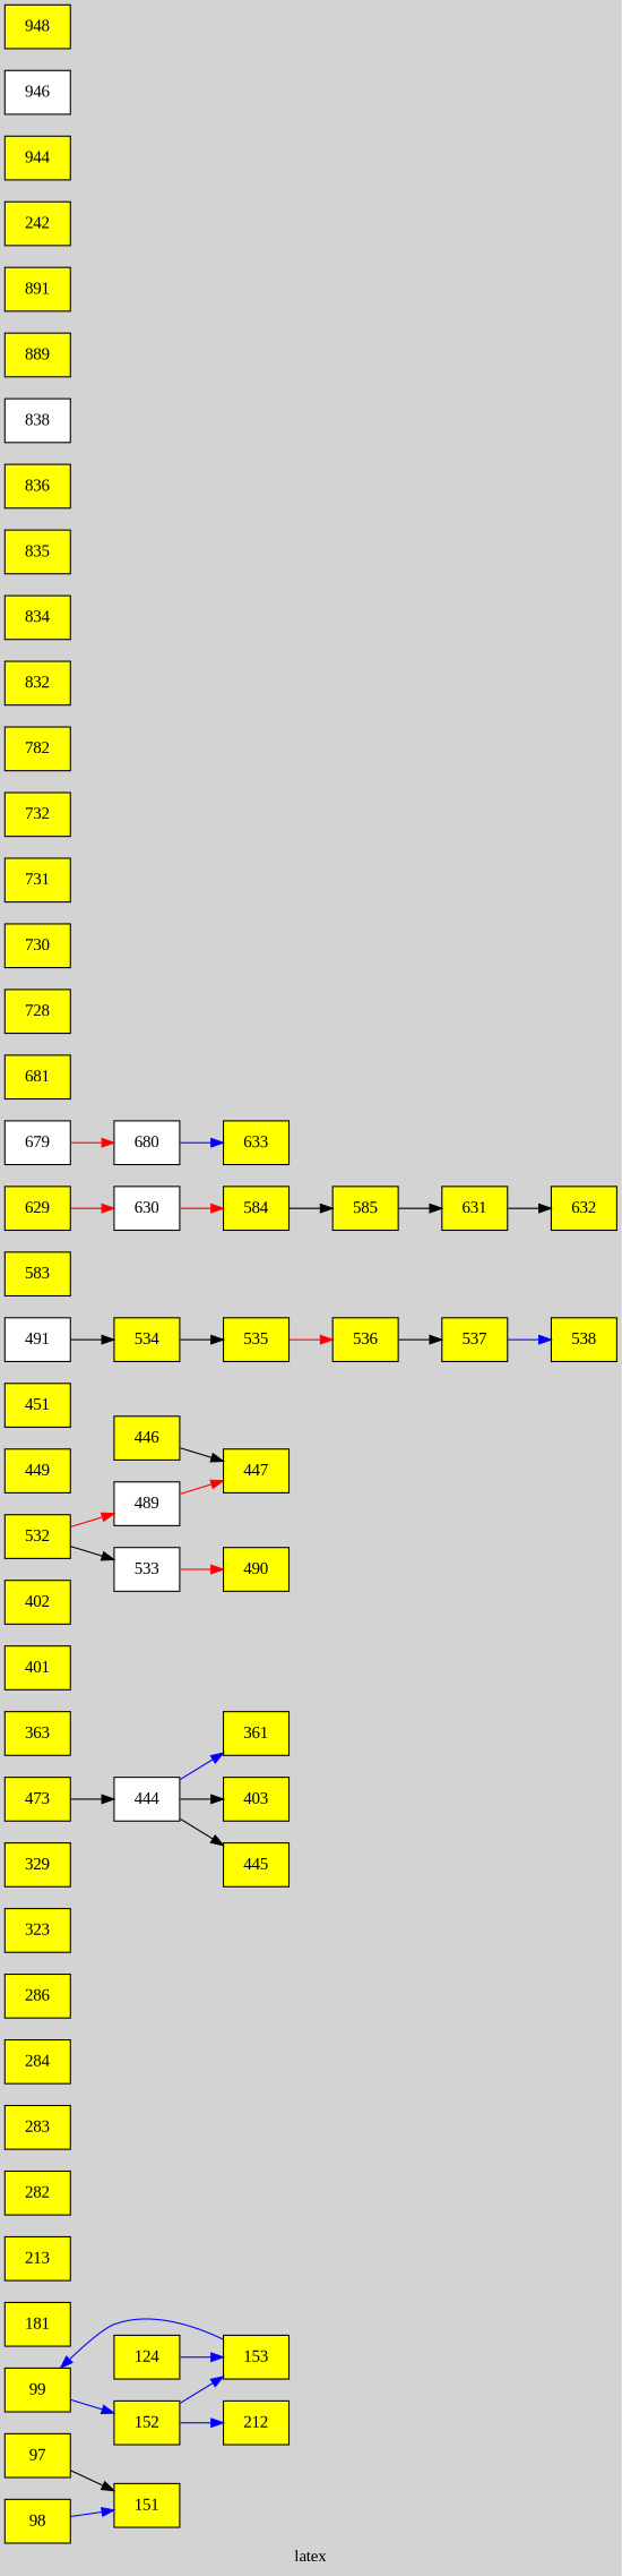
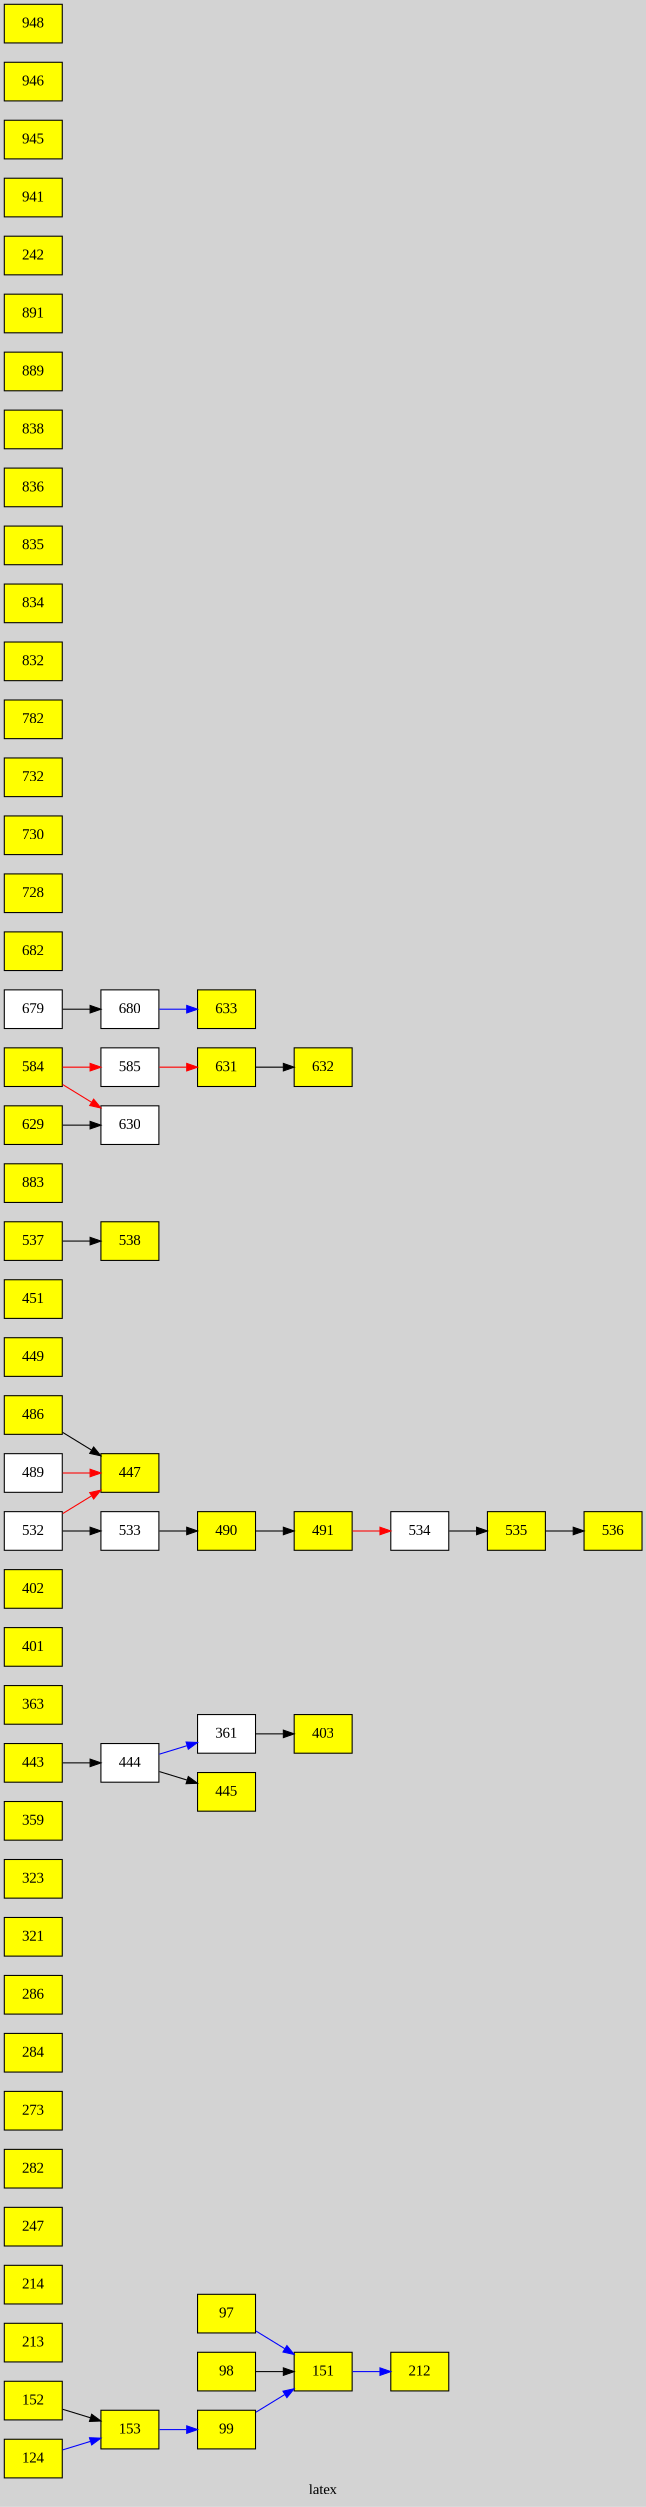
  digraph {
    bgcolor=lightgrey
    fontname="Liberation Serif"
    label=latex
    rankdir=LR
    texlbl="\huge{$time(s) = 1.06484e+09              \ \ \ \ T_9 = 0.3              \ \ \ \ \rho(g/cc) = 1000              \ \ \ \ {\mathrm{flow}_{max}} = 1.76993e-14$}"
    node [fillcolor=yellow fontname="Liberation Serif" shape=box style=filled]
    edge [color=black fontname="Liberation Serif" style="line width = 0.0651pt, solid"]
    97 [texlbl="\huge{$^{20}\mathrm{Ne}$}"]
    151 [texlbl="\huge{$^{24}\mathrm{Mg}$}"]
    98 [texlbl="\huge{$^{21}\mathrm{Ne}$}"]
    99 [texlbl="\huge{$^{22}\mathrm{Ne}$}"]
    152 [texlbl="\huge{$^{25}\mathrm{Mg}$}"]
    153 [texlbl="\huge{$^{26}\mathrm{Mg}$}"]
    212 [texlbl="\huge{$^{28}\mathrm{Si}$}"]
    124 [texlbl="\huge{$^{23}\mathrm{Na}$}"]
-   181 [texlbl="\huge{$^{27}\mathrm{Al}$}"]
    213 [texlbl="\huge{$^{29}\mathrm{Si}$}"]
+   214 [texlbl="\huge{$^{30}\mathrm{Si}$}"]
+   247 [texlbl="\huge{$^{31}\mathrm{P}$}"]
    282 [texlbl="\huge{$^{32}\mathrm{S}$}"]
-   283 [texlbl="\huge{$^{33}\mathrm{S}$}"]
+   283 [texlbl="\huge{$^{33}\mathrm{S}$}" label=273]
    284 [texlbl="\huge{$^{34}\mathrm{S}$}"]
    286 [texlbl="\huge{$^{36}\mathrm{S}$}"]
+   321 [texlbl="\huge{$^{35}\mathrm{Cl}$}"]
    323 [texlbl="\huge{$^{37}\mathrm{Cl}$}"]
-   359 [texlbl="\huge{$^{36}\mathrm{Ar}$}" label=329]
-   361 [texlbl="\huge{$^{38}\mathrm{Ar}$}"]
+   359 [texlbl="\huge{$^{36}\mathrm{Ar}$}"]
+   361 [fillcolor=white texlbl="\huge{$^{38}\mathrm{Ar}$}"]
    363 [texlbl="\huge{$^{40}\mathrm{Ar}$}"]
    401 [texlbl="\huge{$^{39}\mathrm{K}$}"]
    402 [texlbl="\huge{$^{40}\mathrm{K}$}"]
    403 [texlbl="\huge{$^{41}\mathrm{K}$}"]
-   443 [texlbl="\huge{$^{40}\mathrm{Ca}$}" label=473]
+   443 [texlbl="\huge{$^{40}\mathrm{Ca}$}"]
    444 [fillcolor=white texlbl="\huge{$^{41}\mathrm{Ca}$}"]
    445 [texlbl="\huge{$^{42}\mathrm{Ca}$}"]
-   446 [texlbl="\huge{$^{43}\mathrm{Ca}$}"]
+   446 [texlbl="\huge{$^{43}\mathrm{Ca}$}" label=486]
    447 [texlbl="\huge{$^{44}\mathrm{Ca}$}"]
    449 [texlbl="\huge{$^{46}\mathrm{Ca}$}"]
    451 [texlbl="\huge{$^{48}\mathrm{Ca}$}"]
    489 [fillcolor=white texlbl="\huge{$^{44}\mathrm{Sc}$}"]
    490 [texlbl="\huge{$^{45}\mathrm{Sc}$}"]
-   491 [fillcolor=white texlbl="\huge{$^{46}\mathrm{Sc}$}"]
-   534 [texlbl="\huge{$^{46}\mathrm{Ti}$}"]
+   491 [texlbl="\huge{$^{46}\mathrm{Sc}$}"]
+   534 [fillcolor=white texlbl="\huge{$^{46}\mathrm{Ti}$}"]
    535 [texlbl="\huge{$^{47}\mathrm{Ti}$}"]
-   532 [texlbl="\huge{$^{44}\mathrm{Ti}$}"]
+   532 [fillcolor=white texlbl="\huge{$^{44}\mathrm{Ti}$}"]
    533 [fillcolor=white texlbl="\huge{$^{45}\mathrm{Ti}$}"]
    536 [texlbl="\huge{$^{48}\mathrm{Ti}$}"]
    537 [texlbl="\huge{$^{49}\mathrm{Ti}$}"]
    538 [texlbl="\huge{$^{50}\mathrm{Ti}$}"]
-   583 [texlbl="\huge{$^{50}\mathrm{V}$}"]
+   583 [texlbl="\huge{$^{50}\mathrm{V}$}" label=883]
    584 [texlbl="\huge{$^{51}\mathrm{V}$}"]
-   585 [texlbl="\huge{$^{52}\mathrm{V}$}"]
+   585 [fillcolor=white texlbl="\huge{$^{52}\mathrm{V}$}"]
    631 [texlbl="\huge{$^{52}\mathrm{Cr}$}"]
    632 [texlbl="\huge{$^{53}\mathrm{Cr}$}"]
    629 [texlbl="\huge{$^{50}\mathrm{Cr}$}"]
    630 [fillcolor=white texlbl="\huge{$^{51}\mathrm{Cr}$}"]
    633 [texlbl="\huge{$^{54}\mathrm{Cr}$}"]
    679 [fillcolor=white texlbl="\huge{$^{53}\mathrm{Mn}$}"]
    680 [fillcolor=white texlbl="\huge{$^{54}\mathrm{Mn}$}"]
-   681 [texlbl="\huge{$^{55}\mathrm{Mn}$}"]
+   681 [texlbl="\huge{$^{55}\mathrm{Mn}$}" label=682]
    728 [texlbl="\huge{$^{54}\mathrm{Fe}$}"]
    730 [texlbl="\huge{$^{56}\mathrm{Fe}$}"]
-   731 [texlbl="\huge{$^{57}\mathrm{Fe}$}"]
    732 [texlbl="\huge{$^{58}\mathrm{Fe}$}"]
    782 [texlbl="\huge{$^{59}\mathrm{Co}$}"]
    832 [texlbl="\huge{$^{58}\mathrm{Ni}$}"]
    834 [texlbl="\huge{$^{60}\mathrm{Ni}$}"]
    835 [texlbl="\huge{$^{61}\mathrm{Ni}$}"]
    836 [texlbl="\huge{$^{62}\mathrm{Ni}$}"]
-   838 [fillcolor=white texlbl="\huge{$^{64}\mathrm{Ni}$}"]
+   838 [texlbl="\huge{$^{64}\mathrm{Ni}$}"]
    889 [texlbl="\huge{$^{63}\mathrm{Cu}$}"]
    891 [texlbl="\huge{$^{65}\mathrm{Cu}$}"]
    n65 [label=242 texlbl="\huge{$^{64}\mathrm{Zn}$}"]
-   944 [texlbl="\huge{$^{66}\mathrm{Zn}$}"]
-   946 [fillcolor=white texlbl="\huge{$^{68}\mathrm{Zn}$}"]
+   944 [texlbl="\huge{$^{66}\mathrm{Zn}$}" label=941]
+   945 [texlbl="\huge{$^{67}\mathrm{Zn}$}"]
+   946 [texlbl="\huge{$^{68}\mathrm{Zn}$}"]
    948 [texlbl="\huge{$^{70}\mathrm{Zn}$}"]
-   97 -> 151 [style="line width = 5.0300pt, solid"]
-   98 -> 151 [color=blue style="line width = 0.0364pt, solid"]
-   99 -> 152 [color=blue style="line width = 9.4208pt, solid"]
-   152 -> 153 [color=blue style="line width = 0.0331pt, solid"]
-   152 -> 212 [color=blue style="line width = 0.0113pt, solid"]
+   97 -> 151 [color=blue style="line width = 5.0300pt, solid"]
+   98 -> 151 [style="line width = 0.0364pt, solid"]
+   99 -> 151 [color=blue style="line width = 9.4208pt, solid"]
+   152 -> 153 [style="line width = 0.0331pt, solid"]
+   151 -> 212 [color=blue style="line width = 0.0113pt, solid"]
    153 -> 99 [color=blue style="line width = 3.0872pt, solid"]
    124 -> 153 [color=blue style="line width = 0.0163pt, solid"]
    443 -> 444 [style="line width = 2.0308pt, solid"]
    444 -> 361 [color=blue style="line width = 0.6841pt, solid"]
-   444 -> 403 [style="line width = 0.0143pt, solid"]
+   361 -> 403 [style="line width = 0.0143pt, solid"]
    444 -> 445 [style="line width = 0.0575pt, solid"]
    446 -> 447 [style="line width = 0.0827pt, solid"]
    489 -> 447 [color=red style="line width = 10.0000pt, solid"]
-   491 -> 534 [style="line width = 0.2538pt, solid"]
+   490 -> 491 [style="line width = 0.2475pt, solid"]
+   491 -> 534 [color=red style="line width = 0.2538pt, solid"]
    534 -> 535 [style="line width = 0.1358pt, solid"]
-   535 -> 536 [color=red style="line width = 0.4467pt, solid"]
-   532 -> 489 [color=red style="line width = 9.9949pt, solid"]
+   535 -> 536 [style="line width = 0.4467pt, solid"]
+   532 -> 447 [color=red style="line width = 9.9949pt, solid"]
    532 -> 533
-   533 -> 490 [color=red]
-   536 -> 537 [style="line width = 1.4954pt, solid"]
-   537 -> 538 [color=blue style="line width = 0.6550pt, solid"]
-   584 -> 585 [style="line width = 1.0198pt, solid"]
-   585 -> 631 [style="line width = 1.0198pt, solid"]
+   533 -> 490
+   537 -> 538 [style="line width = 0.6550pt, solid"]
+   584 -> 585 [color=red style="line width = 1.0198pt, solid"]
+   585 -> 631 [color=red style="line width = 1.0198pt, solid"]
    631 -> 632 [style="line width = 0.0695pt, solid"]
-   629 -> 630 [color=red style="line width = 2.3850pt, solid"]
-   630 -> 584 [color=red style="line width = 2.4045pt, solid"]
-   679 -> 680 [color=red style="line width = 0.0516pt, solid"]
+   629 -> 630 [style="line width = 2.3850pt, solid"]
+   584 -> 630 [color=red style="line width = 2.4045pt, solid"]
+   679 -> 680 [style="line width = 0.0516pt, solid"]
    680 -> 633 [color=blue style="line width = 0.0570pt, solid"]
  }
